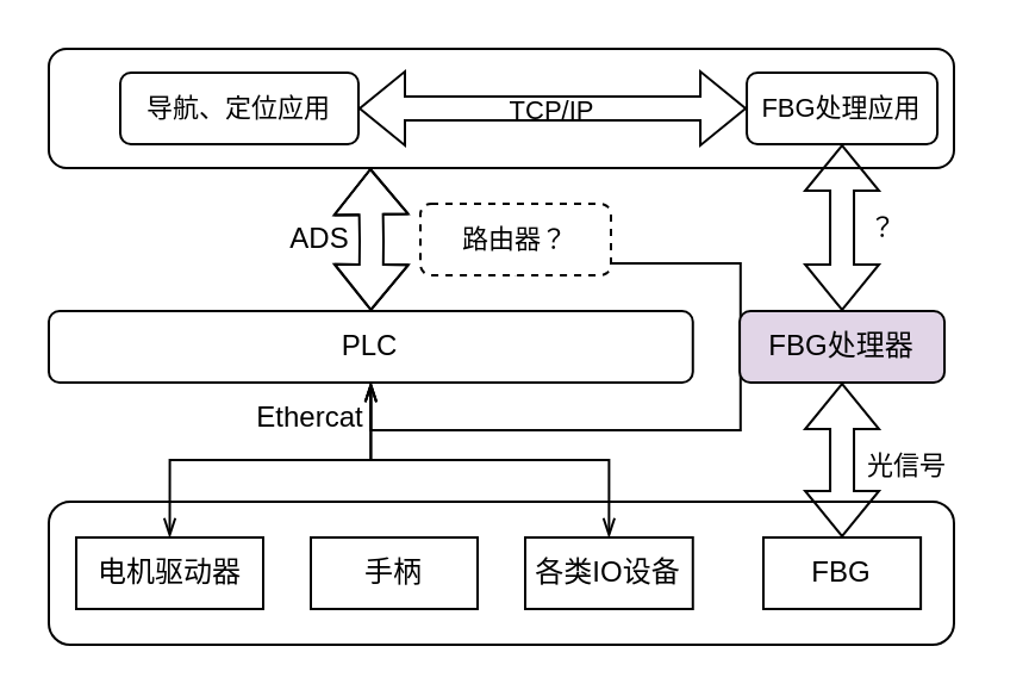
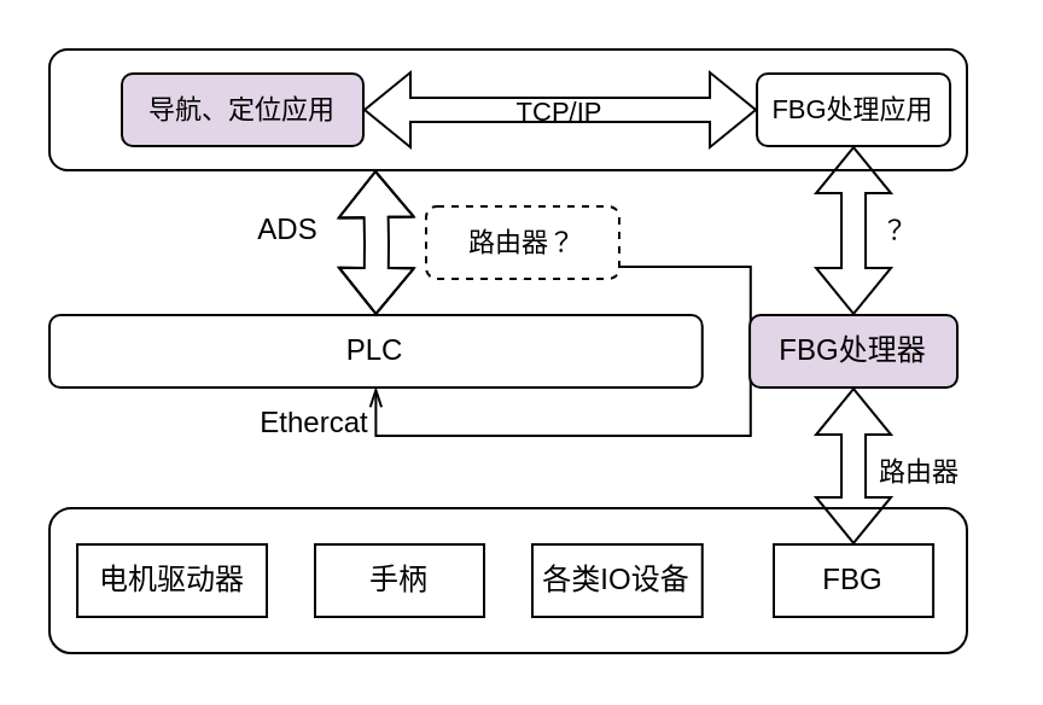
  <mxCell id="0" />
  <mxCell id="1" parent="0" />
  <mxCell id="2" value="" style="rounded=1;whiteSpace=wrap;html=1;" vertex="1" parent="1"><mxGeometry x="20" y="210" width="380" height="60" as="geometry" /></mxCell>
  <mxCell id="3" style="edgeStyle=orthogonalEdgeStyle;rounded=0;orthogonalLoop=1;jettySize=auto;html=1;exitX=0.5;exitY=1;exitDx=0;exitDy=0;fontSize=11;startArrow=openThin;startFill=0;endArrow=openThin;endFill=0;fillColor=none;" edge="1" parent="1" source="4" target="24"><mxGeometry relative="1" as="geometry" /></mxCell>
  <mxCell id="4" value="PLC" style="rounded=1;whiteSpace=wrap;html=1;" vertex="1" parent="1"><mxGeometry x="20" y="130" width="270.38" height="30" as="geometry" /></mxCell>
  <mxCell id="5" value="" style="edgeStyle=orthogonalEdgeStyle;rounded=0;orthogonalLoop=1;jettySize=auto;html=1;startArrow=openThin;startFill=0;endArrow=openThin;endFill=0;shape=flexArrow;" edge="1" parent="1" target="4"><mxGeometry relative="1" as="geometry"><mxPoint x="155" y="70" as="sourcePoint" /></mxGeometry></mxCell>
  <mxCell id="6" value="" style="rounded=1;whiteSpace=wrap;html=1;" vertex="1" parent="1"><mxGeometry x="20" y="20" width="380" height="50" as="geometry" /></mxCell>
  <mxCell id="7" value="电机驱动器" style="text;html=1;strokeColor=default;fillColor=none;align=center;verticalAlign=middle;whiteSpace=wrap;rounded=0;" vertex="1" parent="1"><mxGeometry x="31.52" y="225" width="78.48" height="30" as="geometry" /></mxCell>
- <mxCell id="8" style="edgeStyle=orthogonalEdgeStyle;rounded=0;orthogonalLoop=1;jettySize=auto;html=1;exitX=0.5;exitY=1;exitDx=0;exitDy=0;entryX=0.5;entryY=0;entryDx=0;entryDy=0;startArrow=openThin;startFill=0;endArrow=openThin;endFill=0;" edge="1" parent="1" source="4" target="7"><mxGeometry relative="1" as="geometry" /></mxCell>
  <mxCell id="9" value="各类IO设备" style="text;html=1;strokeColor=default;fillColor=none;align=center;verticalAlign=middle;whiteSpace=wrap;rounded=0;" vertex="1" parent="1"><mxGeometry x="220" y="225" width="70.38" height="30" as="geometry" /></mxCell>
- <mxCell id="10" style="edgeStyle=orthogonalEdgeStyle;rounded=0;orthogonalLoop=1;jettySize=auto;html=1;exitX=0.5;exitY=1;exitDx=0;exitDy=0;entryX=0.5;entryY=0;entryDx=0;entryDy=0;startArrow=openThin;startFill=0;endArrow=openThin;endFill=0;" edge="1" parent="1" source="4" target="9"><mxGeometry relative="1" as="geometry" /></mxCell>
  <mxCell id="11" value="FBG" style="text;html=1;strokeColor=default;fillColor=none;align=center;verticalAlign=middle;whiteSpace=wrap;rounded=0;" vertex="1" parent="1"><mxGeometry x="320" y="225" width="66.06" height="30" as="geometry" /></mxCell>
  <mxCell id="12" value="Ethercat" style="text;html=1;strokeColor=none;fillColor=none;align=center;verticalAlign=middle;whiteSpace=wrap;rounded=0;" vertex="1" parent="1"><mxGeometry x="107.692" y="165" width="43.846" height="20" as="geometry" /></mxCell>
- <mxCell id="13" value="ADS" style="text;html=1;strokeColor=none;fillColor=none;align=center;verticalAlign=middle;whiteSpace=wrap;rounded=0;" vertex="1" parent="1"><mxGeometry x="115" y="85" width="38.46" height="30" as="geometry" /></mxCell>
+ <mxCell id="13" value="ADS" style="text;html=1;strokeColor=none;fillColor=none;align=center;verticalAlign=middle;whiteSpace=wrap;rounded=0;" vertex="1" parent="1"><mxGeometry x="100" y="80" width="38.46" height="30" as="geometry" /></mxCell>
  <mxCell id="14" style="edgeStyle=orthogonalEdgeStyle;rounded=0;orthogonalLoop=1;jettySize=auto;html=1;exitX=0.5;exitY=1;exitDx=0;exitDy=0;entryX=0.5;entryY=0;entryDx=0;entryDy=0;fontSize=11;startArrow=openThin;startFill=0;endArrow=openThin;endFill=0;fillColor=none;shape=flexArrow;" edge="1" parent="1" source="15" target="11"><mxGeometry relative="1" as="geometry" /></mxCell>
  <mxCell id="15" value="FBG处理器" style="rounded=1;whiteSpace=wrap;html=1;strokeColor=default;fillColor=#e1d5e7;" vertex="1" parent="1"><mxGeometry x="310.03" y="130" width="86" height="30" as="geometry" /></mxCell>
  <mxCell id="16" style="edgeStyle=orthogonalEdgeStyle;shape=flexArrow;rounded=0;orthogonalLoop=1;jettySize=auto;html=1;exitX=0.5;exitY=1;exitDx=0;exitDy=0;entryX=0.5;entryY=0;entryDx=0;entryDy=0;fontSize=11;startArrow=openThin;startFill=0;endArrow=openThin;endFill=0;fillColor=none;" edge="1" parent="1" source="17" target="15"><mxGeometry relative="1" as="geometry" /></mxCell>
  <mxCell id="17" value="&lt;font style=&quot;font-size: 11px;&quot;&gt;FBG处理应用&lt;/font&gt;" style="rounded=1;whiteSpace=wrap;html=1;strokeColor=default;" vertex="1" parent="1"><mxGeometry x="313.03" y="30" width="80" height="30" as="geometry" /></mxCell>
  <mxCell id="18" value="手柄" style="text;html=1;strokeColor=default;fillColor=none;align=center;verticalAlign=middle;whiteSpace=wrap;rounded=0;" vertex="1" parent="1"><mxGeometry x="130" y="225" width="70" height="30" as="geometry" /></mxCell>
- <mxCell id="19" value="光信号" style="text;html=1;align=center;verticalAlign=middle;resizable=0;points=[];autosize=1;strokeColor=none;fillColor=none;fontSize=11;" vertex="1" parent="1"><mxGeometry x="350" y="180" width="60" height="30" as="geometry" /></mxCell>
+ <mxCell id="19" value="路由器" style="text;html=1;align=center;verticalAlign=middle;resizable=0;points=[];autosize=1;strokeColor=none;fillColor=none;fontSize=11;" vertex="1" parent="1"><mxGeometry x="350" y="180" width="60" height="30" as="geometry" /></mxCell>
  <mxCell id="20" value="？" style="text;html=1;align=center;verticalAlign=middle;resizable=0;points=[];autosize=1;strokeColor=none;fillColor=none;fontSize=11;" vertex="1" parent="1"><mxGeometry x="350" y="80" width="40" height="30" as="geometry" /></mxCell>
  <mxCell id="21" style="edgeStyle=orthogonalEdgeStyle;shape=flexArrow;rounded=0;orthogonalLoop=1;jettySize=auto;html=1;exitX=1;exitY=0.5;exitDx=0;exitDy=0;fontSize=11;startArrow=openThin;startFill=0;endArrow=openThin;endFill=0;fillColor=none;" edge="1" parent="1" source="23" target="17"><mxGeometry relative="1" as="geometry" /></mxCell>
  <mxCell id="22" value="&lt;font style=&quot;font-size: 11px;&quot;&gt;TCP/IP&lt;/font&gt;" style="edgeLabel;html=1;align=center;verticalAlign=middle;resizable=0;points=[];fontSize=11;labelBackgroundColor=none;" vertex="1" connectable="0" parent="21"><mxGeometry x="0.154" y="2" relative="1" as="geometry"><mxPoint x="-14" y="2" as="offset" /></mxGeometry></mxCell>
- <mxCell id="23" value="&lt;span style=&quot;font-size: 11px;&quot;&gt;导航、定位应用&lt;/span&gt;" style="rounded=1;whiteSpace=wrap;html=1;strokeColor=default;" vertex="1" parent="1"><mxGeometry x="50" y="30" width="100" height="30" as="geometry" /></mxCell>
+ <mxCell id="23" value="&lt;span style=&quot;font-size: 11px;&quot;&gt;导航、定位应用&lt;/span&gt;" style="rounded=1;whiteSpace=wrap;html=1;strokeColor=default;fillColor=#e1d5e7;" vertex="1" parent="1"><mxGeometry x="50" y="30" width="100" height="30" as="geometry" /></mxCell>
  <mxCell id="24" value="路由器？" style="rounded=1;whiteSpace=wrap;html=1;labelBackgroundColor=none;strokeColor=default;fontSize=11;dashed=1;" vertex="1" parent="1"><mxGeometry x="176" y="85" width="80" height="30" as="geometry" /></mxCell>
